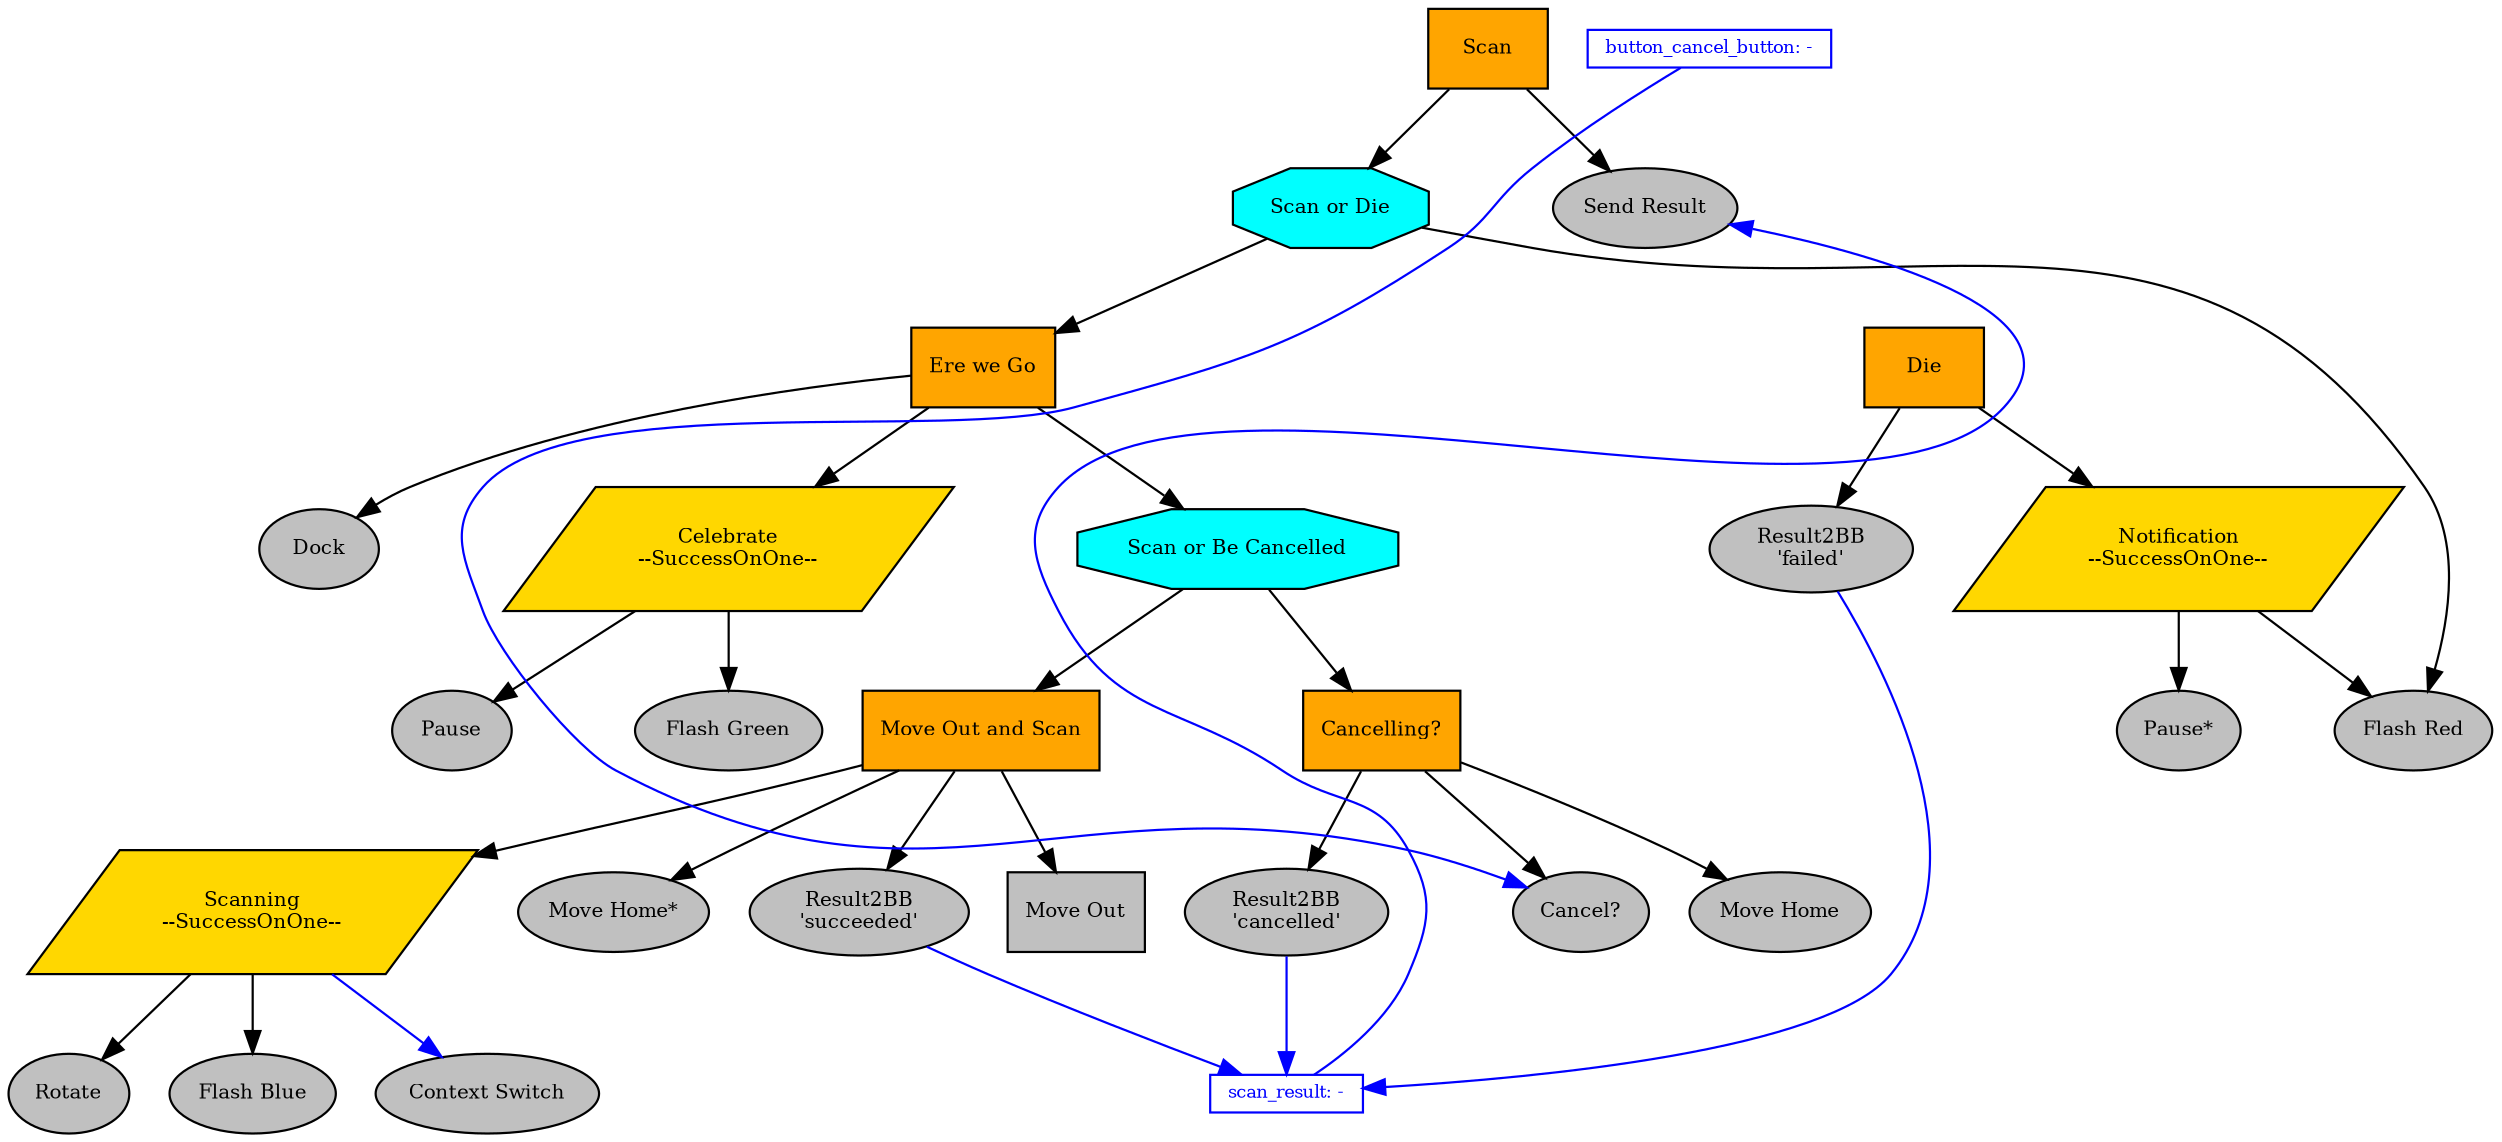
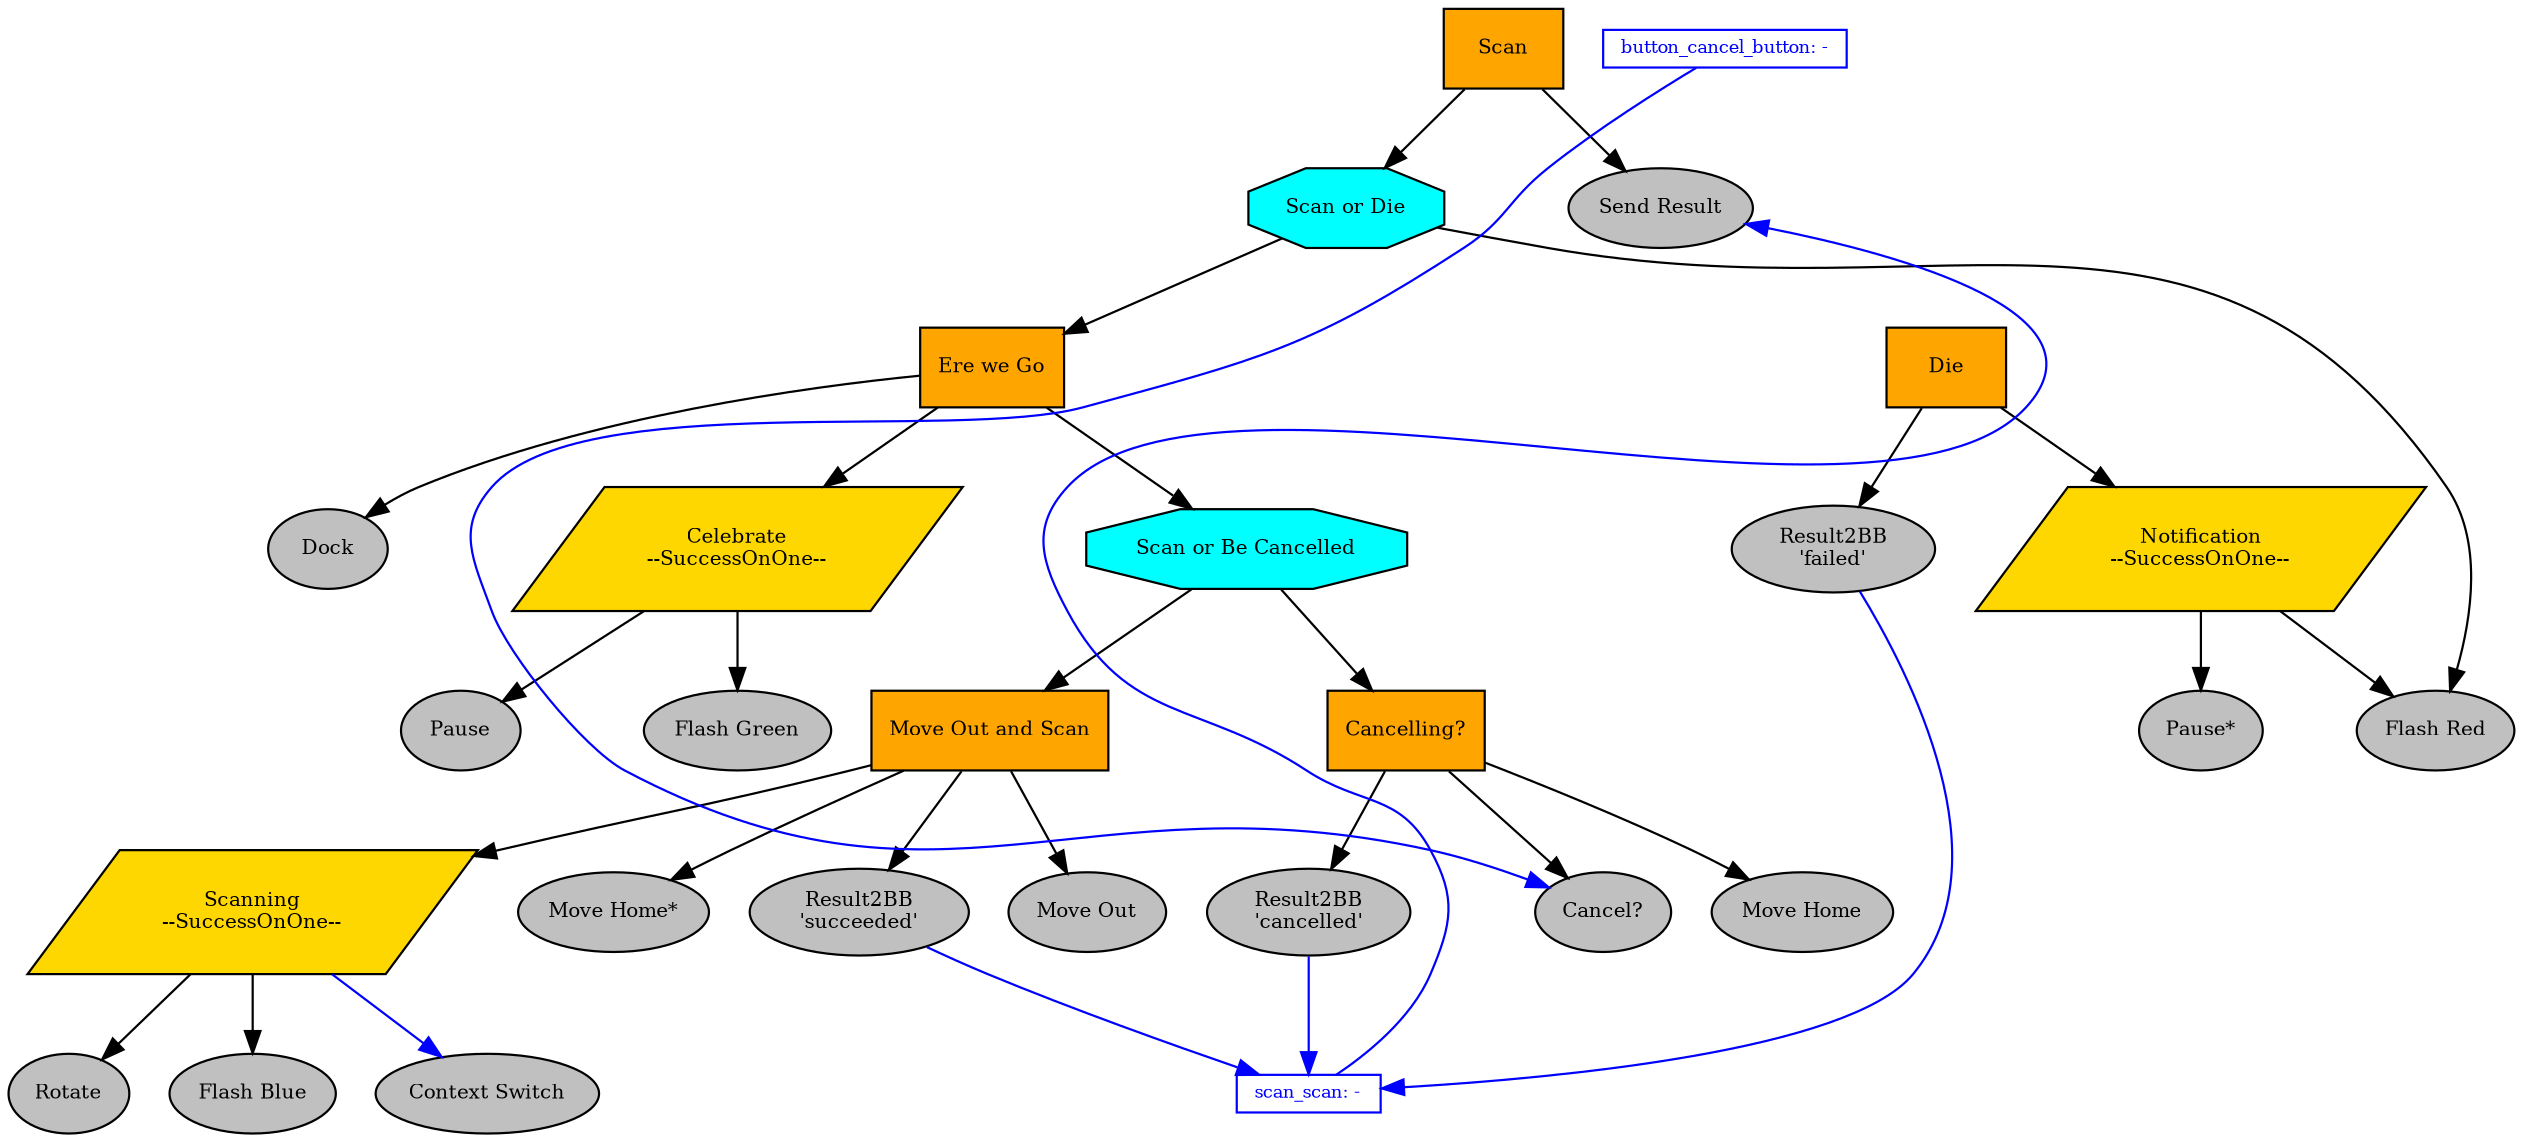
  digraph {
    fontname="times-roman"
    node [fillcolor=gray fontcolor=black fontname="times-roman" fontsize=9 shape=ellipse style=filled]
    edge [fontname="times-roman"]
    n1 [label="Cancel?"]
    n2 [label="Move Home"]
    n3 [label="Result2BB\n'cancelled'"]
    n4 [label="Context Switch"]
    n5 [label=Rotate]
    n6 [label="Flash Blue"]
-   n7 [label="Move Out" shape=box]
+   n7 [label="Move Out"]
    n8 [fillcolor=gold label="Scanning\n--SuccessOnOne--" shape=parallelogram]
    n9 [label="Move Home*"]
    n10 [label="Result2BB\n'succeeded'"]
    n11 [fillcolor=orange label="Cancelling?" shape=box]
    n12 [fillcolor=orange label="Move Out and Scan" shape=box]
    n13 [label="Flash Green"]
    n14 [label=Pause]
    n15 [fillcolor=cyan label="Scan or Be Cancelled" shape=octagon]
    n16 [label=Dock]
    n17 [fillcolor=gold label="Celebrate\n--SuccessOnOne--" shape=parallelogram]
    n18 [label="Flash Red"]
    n19 [label="Pause*"]
    n20 [fillcolor=gold label="Notification\n--SuccessOnOne--" shape=parallelogram]
    n21 [label="Result2BB\n'failed'"]
    n22 [fillcolor=orange label="Ere we Go" shape=box]
    n23 [fillcolor=orange label=Die shape=box]
    n24 [fillcolor=cyan label="Scan or Die" shape=octagon]
    n25 [label="Send Result"]
-   n26 [color=blue fillcolor=white fixedsize=False fontcolor=blue fontsize=8 height=0 label="scan_result: -" shape=box width=0]
+   n26 [color=blue fillcolor=white fixedsize=False fontcolor=blue fontsize=8 height=0 label="scan_scan: -" shape=box width=0]
    n27 [fillcolor=orange label=Scan shape=box]
    n28 [color=blue fillcolor=white fixedsize=False fontcolor=blue fontsize=8 height=0 label="button_cancel_button: -" shape=box width=0]
    subgraph sub_1 {
      label="children_of_Cancelling?"
      rank=same
      n1
      n2
      n3
    }
    subgraph sub_2 {
      label=children_of_Scanning
      rank=same
      n4
      n5
      n6
    }
    subgraph sub_3 {
      label="children_of_Move Out and Scan"
      rank=same
      n7
      n8
      n9
      n10
    }
    subgraph sub_4 {
      label="children_of_Scan or Be Cancelled"
      rank=same
      n11
      n12
    }
    subgraph sub_5 {
      label=children_of_Celebrate
      rank=same
      n13
      n14
    }
    subgraph sub_6 {
      label="children_of_Ere we Go"
      rank=same
      n15
      n16
      n17
    }
    subgraph sub_7 {
      label=children_of_Notification
      rank=same
      n18
      n19
    }
    subgraph sub_8 {
      label=children_of_Die
      rank=same
      n20
      n21
    }
    subgraph sub_9 {
      label="children_of_Scan or Die"
      rank=same
      n22
      n23
    }
    subgraph sub_10 {
      label=children_of_Scan
      rank=same
      n24
      n25
    }
    n3 -> n26 [color=blue constraint=True]
    n8 -> n4 [color=blue]
    n8 -> n5
    n8 -> n6
    n10 -> n26 [color=blue constraint=True]
    n11 -> n1
    n11 -> n2
    n11 -> n3
    n12 -> n7
    n12 -> n8
    n12 -> n9
    n12 -> n10
    n15 -> n11
    n15 -> n12
    n17 -> n13
    n17 -> n14
    n20 -> n18
    n20 -> n19
    n21 -> n26 [color=blue constraint=True]
    n22 -> n15
    n22 -> n16
    n22 -> n17
    n23 -> n20
    n23 -> n21
    n24 -> n18
    n24 -> n22
    n26 -> n25 [color=blue constraint=False]
    n27 -> n24
    n27 -> n25
    n28 -> n1 [color=blue constraint=False]
  }
